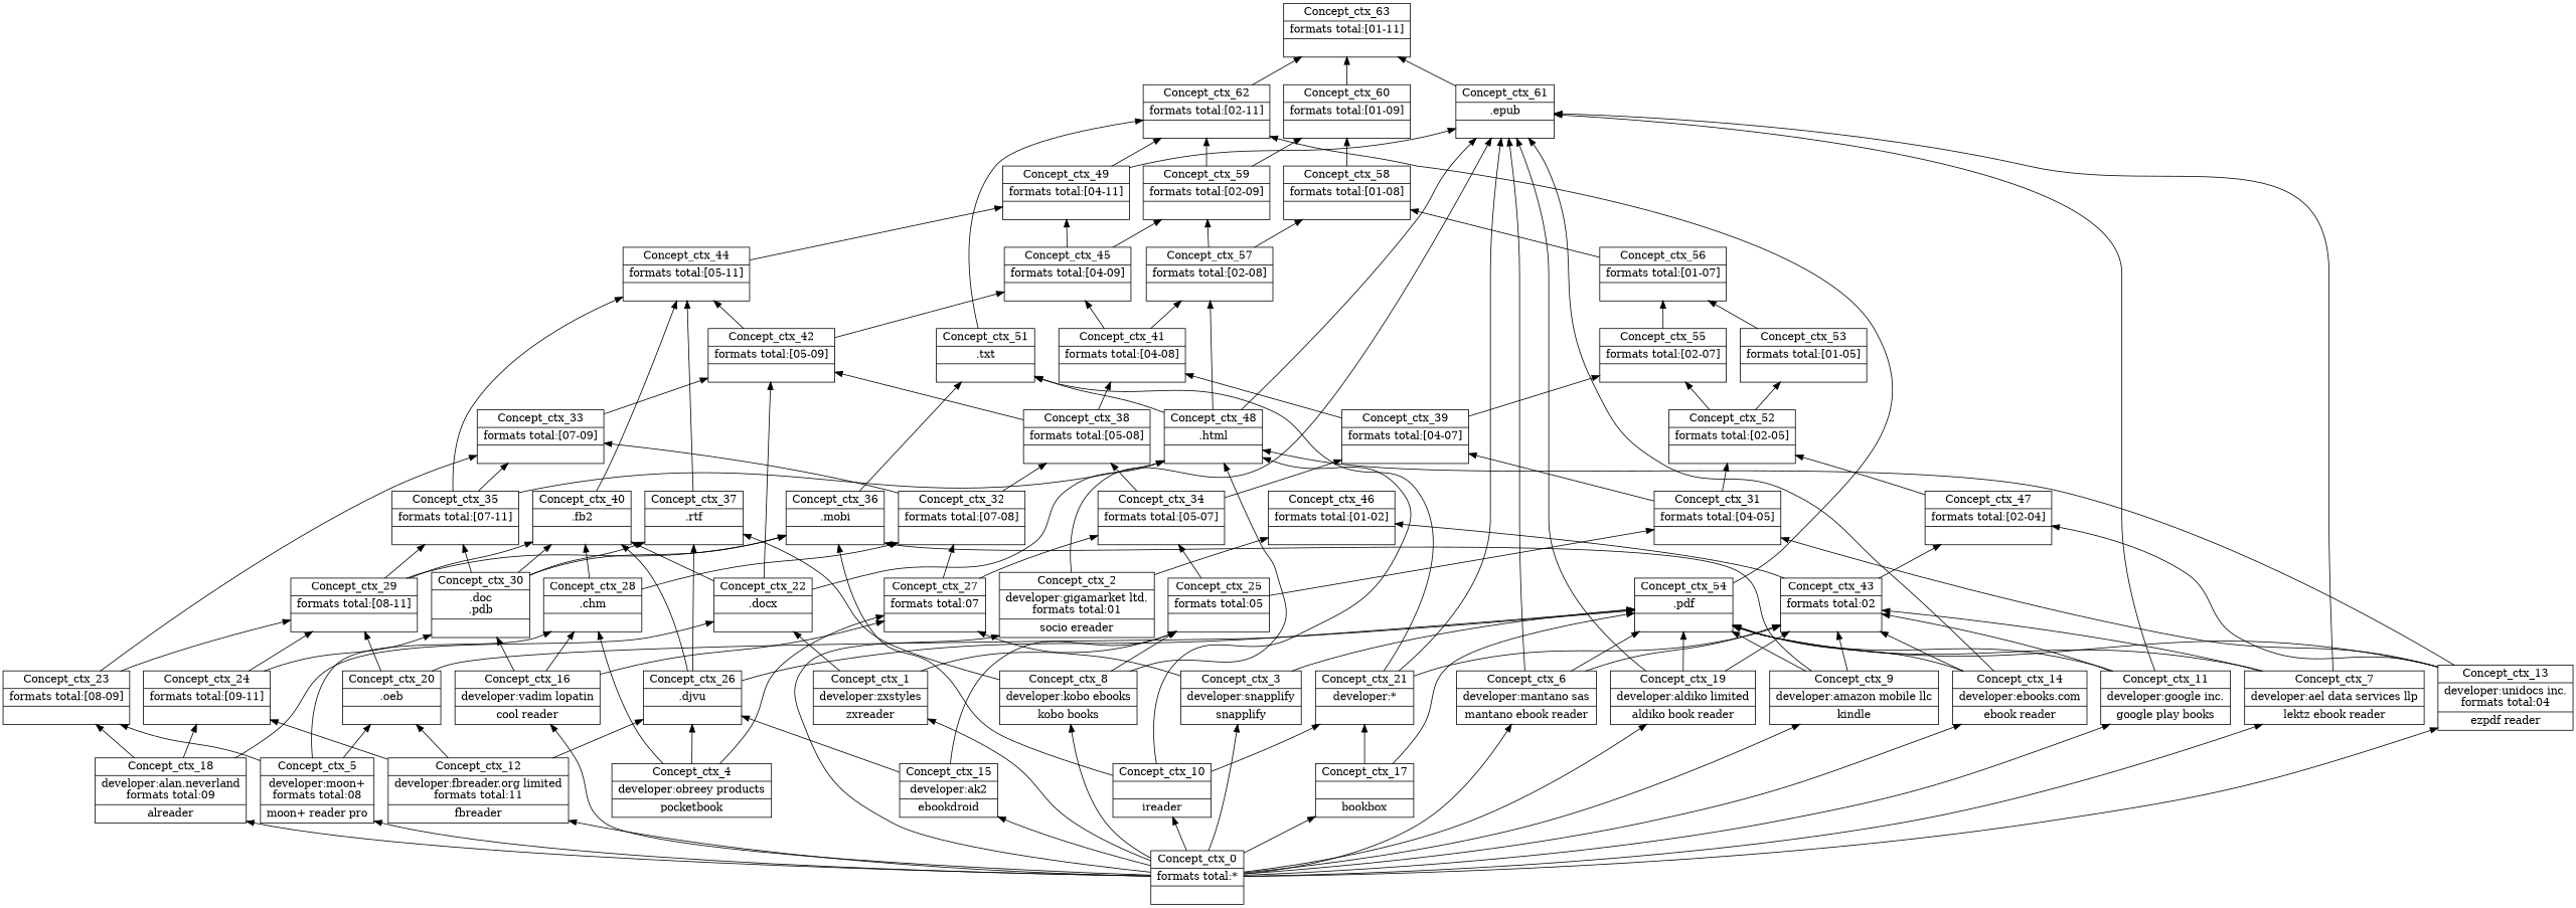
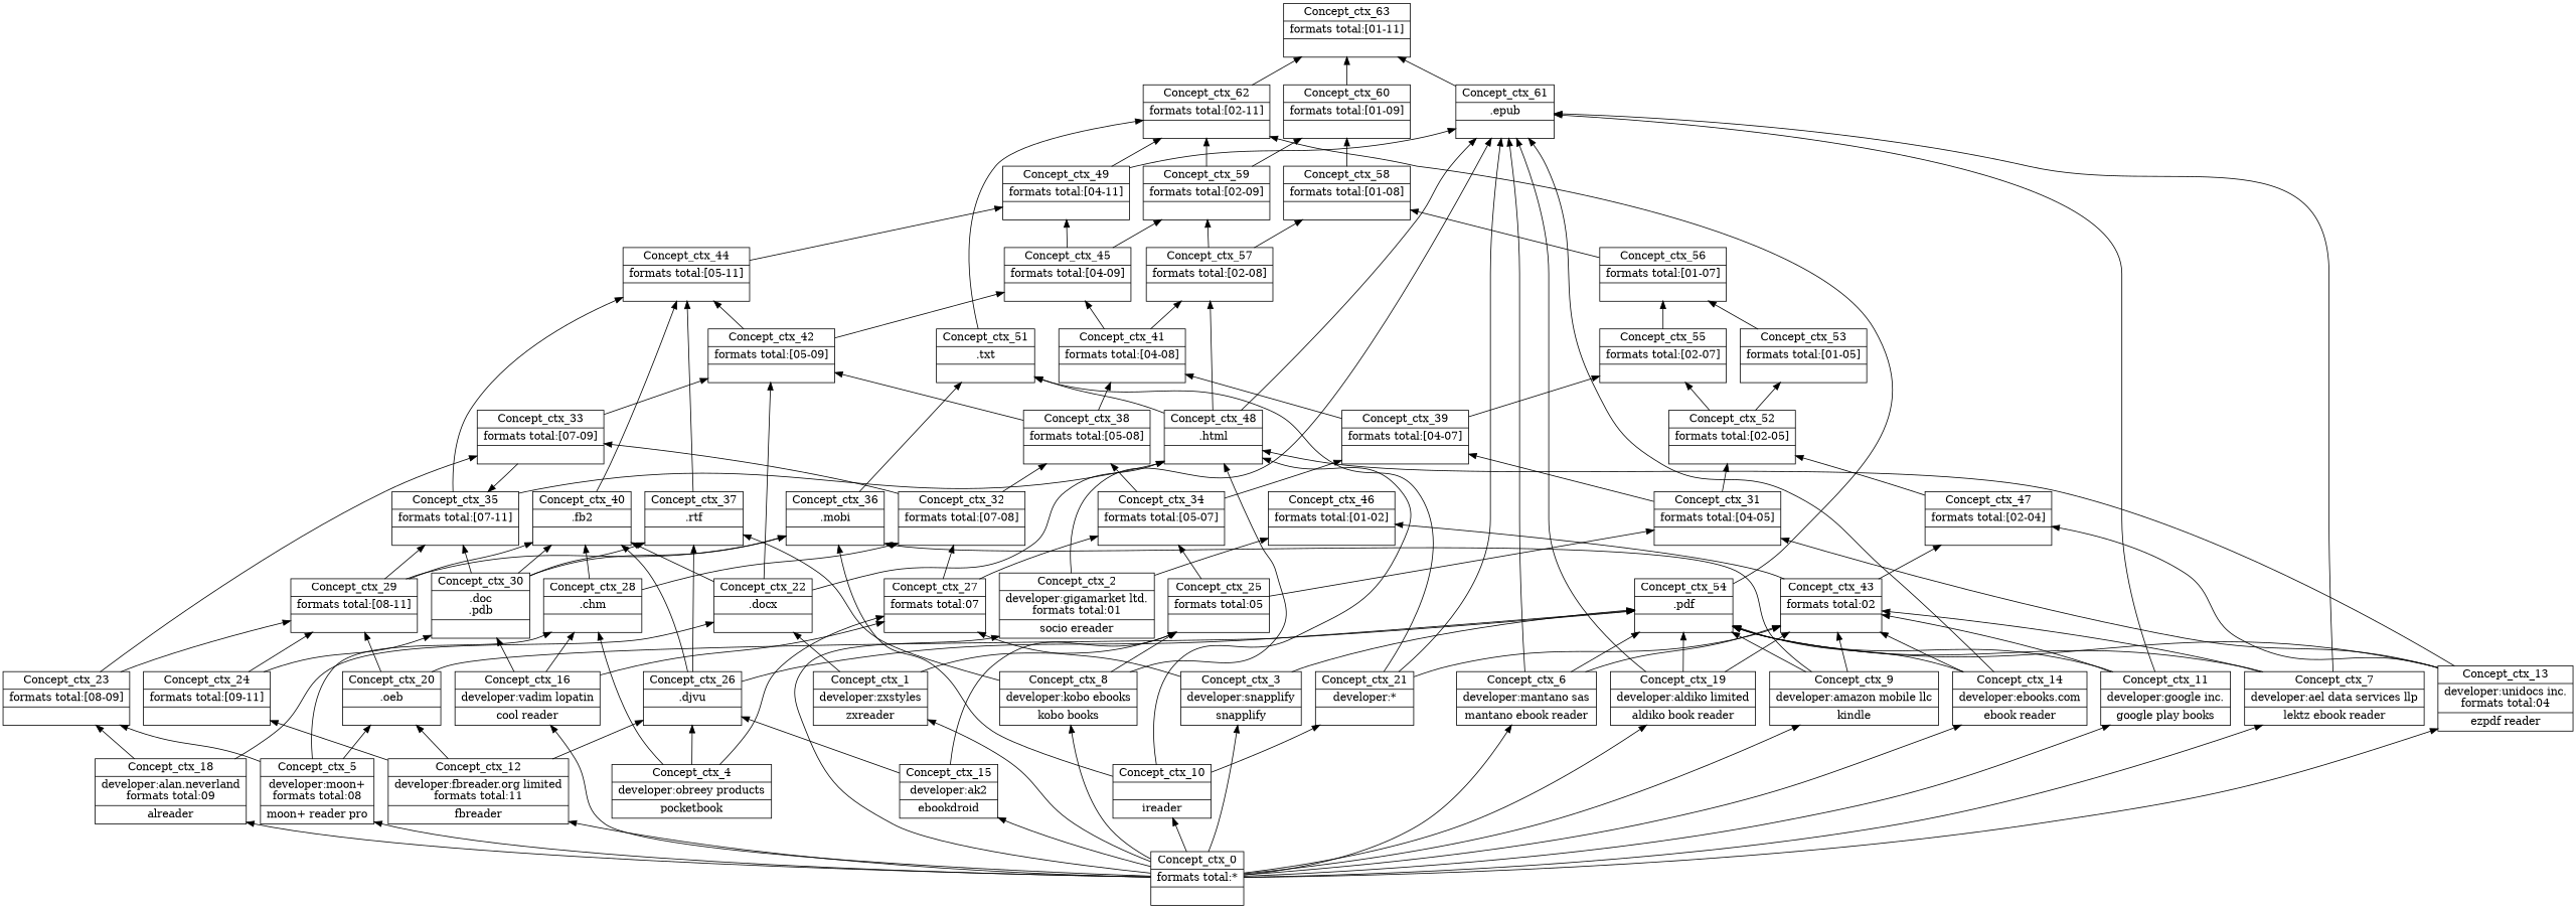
  digraph {
    rankdir=BT
    node [shape=record]
    n1 [label="{Concept_ctx_18|developer:alan.neverland\nformats total:09\n|alreader\n}"]
    n2 [label="{Concept_ctx_22|.docx\n|}"]
    n3 [label="{Concept_ctx_23|formats total:[08-09]\n|}"]
    n4 [label="{Concept_ctx_24|formats total:[09-11]\n|}"]
    n5 [label="{Concept_ctx_19|developer:aldiko limited\n|aldiko book reader\n}"]
    n6 [label="{Concept_ctx_43|formats total:02\n|}"]
    n7 [label="{Concept_ctx_54|.pdf\n|}"]
    n8 [label="{Concept_ctx_61|.epub\n|}"]
    n9 [label="{Concept_ctx_10||ireader\n}"]
    n10 [label="{Concept_ctx_21|developer:*\n|}"]
    n11 [label="{Concept_ctx_36|.mobi\n|}"]
    n12 [label="{Concept_ctx_48|.html\n|}"]
-   n13 [label="{Concept_ctx_17||bookbox\n}"]
    n14 [label="{Concept_ctx_15|developer:ak2\n|ebookdroid\n}"]
    n15 [label="{Concept_ctx_25|formats total:05\n|}"]
    n16 [label="{Concept_ctx_26|.djvu\n|}"]
    n17 [label="{Concept_ctx_14|developer:ebooks.com\n|ebook reader\n}"]
    n18 [label="{Concept_ctx_13|developer:unidocs inc.\nformats total:04\n|ezpdf reader\n}"]
    n19 [label="{Concept_ctx_31|formats total:[04-05]\n|}"]
    n20 [label="{Concept_ctx_47|formats total:[02-04]\n|}"]
    n21 [label="{Concept_ctx_11|developer:google inc.\n|google play books\n}"]
    n22 [label="{Concept_ctx_9|developer:amazon mobile llc\n|kindle\n}"]
    n23 [label="{Concept_ctx_8|developer:kobo ebooks\n|kobo books\n}"]
    n24 [label="{Concept_ctx_37|.rtf\n|}"]
    n25 [label="{Concept_ctx_7|developer:ael data services llp\n|lektz ebook reader\n}"]
    n26 [label="{Concept_ctx_6|developer:mantano sas\n|mantano ebook reader\n}"]
    n27 [label="{Concept_ctx_3|developer:snapplify\n|snapplify\n}"]
    n28 [label="{Concept_ctx_27|formats total:07\n|}"]
    n29 [label="{Concept_ctx_2|developer:gigamarket ltd.\nformats total:01\n|socio ereader\n}"]
    n30 [label="{Concept_ctx_46|formats total:[01-02]\n|}"]
    n31 [label="{Concept_ctx_1|developer:zxstyles\n|zxreader\n}"]
    n32 [label="{Concept_ctx_4|developer:obreey products\n|pocketbook\n}"]
    n33 [label="{Concept_ctx_28|.chm\n|}"]
    n34 [label="{Concept_ctx_12|developer:fbreader.org limited\nformats total:11\n|fbreader\n}"]
    n35 [label="{Concept_ctx_20|.oeb\n|}"]
    n36 [label="{Concept_ctx_5|developer:moon+\nformats total:08\n|moon+ reader pro\n}"]
    n37 [label="{Concept_ctx_16|developer:vadim lopatin\n|cool reader\n}"]
    n38 [label="{Concept_ctx_30|.doc\n.pdb\n|}"]
    n39 [label="{Concept_ctx_40|.fb2\n|}"]
    n40 [label="{Concept_ctx_42|formats total:[05-09]\n|}"]
    n41 [label="{Concept_ctx_51|.txt\n|}"]
    n42 [label="{Concept_ctx_29|formats total:[08-11]\n|}"]
    n43 [label="{Concept_ctx_33|formats total:[07-09]\n|}"]
    n44 [label="{Concept_ctx_34|formats total:[05-07]\n|}"]
    n45 [label="{Concept_ctx_32|formats total:[07-08]\n|}"]
    n46 [label="{Concept_ctx_35|formats total:[07-11]\n|}"]
    n47 [label="{Concept_ctx_39|formats total:[04-07]\n|}"]
    n48 [label="{Concept_ctx_52|formats total:[02-05]\n|}"]
    n49 [label="{Concept_ctx_38|formats total:[05-08]\n|}"]
    n50 [label="{Concept_ctx_44|formats total:[05-11]\n|}"]
    n51 [label="{Concept_ctx_41|formats total:[04-08]\n|}"]
    n52 [label="{Concept_ctx_55|formats total:[02-07]\n|}"]
    n53 [label="{Concept_ctx_45|formats total:[04-09]\n|}"]
    n54 [label="{Concept_ctx_57|formats total:[02-08]\n|}"]
    n55 [label="{Concept_ctx_49|formats total:[04-11]\n|}"]
    n56 [label="{Concept_ctx_59|formats total:[02-09]\n|}"]
    n57 [label="{Concept_ctx_53|formats total:[01-05]\n|}"]
    n58 [label="{Concept_ctx_62|formats total:[02-11]\n|}"]
    n59 [label="{Concept_ctx_56|formats total:[01-07]\n|}"]
    n60 [label="{Concept_ctx_58|formats total:[01-08]\n|}"]
    n61 [label="{Concept_ctx_60|formats total:[01-09]\n|}"]
    n62 [label="{Concept_ctx_63|formats total:[01-11]\n|}"]
    n63 [label="{Concept_ctx_0|formats total:*\n|}"]
    subgraph sub_1 {
      label=ctx
      n1
      n2
      n3
      n4
      n5
      n6
      n7
      n8
      n9
      n10
      n11
      n12
-     n13
      n14
      n15
      n16
      n17
      n18
      n19
      n20
      n21
      n22
      n23
      n24
      n25
      n26
      n27
      n28
      n29
      n30
      n31
      n32
      n33
      n34
      n35
      n36
      n37
      n38
      n39
      n40
      n41
      n42
      n43
      n44
      n45
      n46
      n47
      n48
      n49
      n50
      n51
      n52
      n53
      n54
      n55
      n56
      n57
      n58
      n59
      n60
      n61
      n62
      n63
    }
    n1 -> n2
    n1 -> n3
-   n1 -> n4
    n2 -> n12
    n2 -> n39
    n2 -> n40
    n3 -> n42
    n3 -> n43
    n4 -> n38
    n4 -> n42
    n5 -> n6
    n5 -> n7
    n5 -> n8
    n6 -> n20
    n6 -> n30
    n7 -> n58
    n8 -> n62
    n9 -> n10
    n9 -> n11
    n9 -> n12
    n10 -> n6
    n10 -> n8
    n10 -> n41
    n11 -> n41
    n12 -> n8
    n12 -> n41
    n12 -> n54
-   n13 -> n7
-   n13 -> n10
    n14 -> n15
    n14 -> n16
    n15 -> n19
    n15 -> n44
    n16 -> n7
    n16 -> n24
    n16 -> n39
    n17 -> n6
    n17 -> n7
    n17 -> n8
    n18 -> n7
    n18 -> n12
    n18 -> n19
    n18 -> n20
    n19 -> n47
    n19 -> n48
    n20 -> n48
    n21 -> n6
    n21 -> n7
    n21 -> n8
    n22 -> n6
    n22 -> n7
    n22 -> n11
    n23 -> n12
    n23 -> n15
    n23 -> n24
    n24 -> n50
    n25 -> n6
    n25 -> n7
    n25 -> n8
    n26 -> n6
    n26 -> n7
    n26 -> n8
    n27 -> n7
    n27 -> n28
    n28 -> n44
    n28 -> n45
    n29 -> n8
    n29 -> n30
    n31 -> n2
    n31 -> n15
    n32 -> n16
    n32 -> n28
    n32 -> n33
    n33 -> n39
    n33 -> n45
    n34 -> n4
    n34 -> n16
    n34 -> n35
    n35 -> n7
    n35 -> n42
    n36 -> n3
    n36 -> n33
    n36 -> n35
    n37 -> n28
    n37 -> n33
    n37 -> n38
    n38 -> n11
    n38 -> n24
    n38 -> n39
    n38 -> n46
    n39 -> n50
    n40 -> n50
    n40 -> n53
    n41 -> n58
    n42 -> n11
    n42 -> n39
    n42 -> n46
    n43 -> n40
-   n46 -> n43
+   n43 -> n46
    n44 -> n47
    n44 -> n49
    n45 -> n43
    n45 -> n49
    n46 -> n12
    n46 -> n50
    n47 -> n51
    n47 -> n52
    n48 -> n52
    n48 -> n57
    n49 -> n40
    n49 -> n51
    n50 -> n55
    n51 -> n53
    n51 -> n54
    n52 -> n59
    n53 -> n55
    n53 -> n56
    n54 -> n56
    n54 -> n60
    n55 -> n8
    n55 -> n58
    n56 -> n58
    n56 -> n61
    n57 -> n59
    n58 -> n62
    n59 -> n60
    n60 -> n61
    n61 -> n62
    n63 -> n1
    n63 -> n5
    n63 -> n9
-   n63 -> n13
    n63 -> n14
    n63 -> n17
    n63 -> n18
    n63 -> n21
    n63 -> n22
    n63 -> n23
    n63 -> n25
    n63 -> n26
    n63 -> n27
    n63 -> n29
    n63 -> n31
    n63 -> n34
    n63 -> n36
    n63 -> n37
  }
